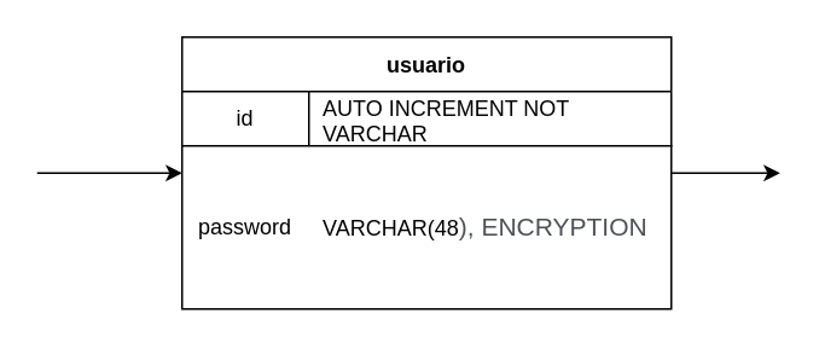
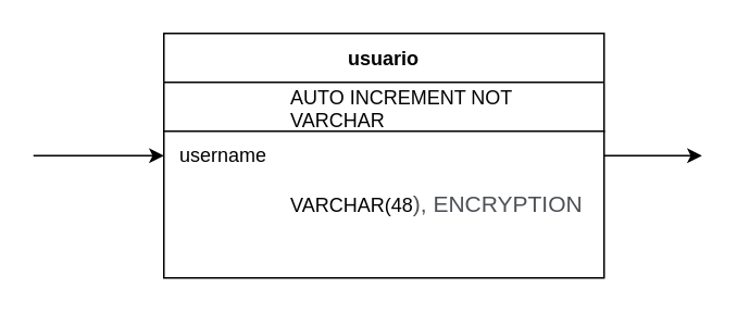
  <mxCell id="0" />
  <mxCell id="1" parent="0" />
  <mxCell id="2" value="usuario" style="shape=table;startSize=30;container=1;collapsible=0;childLayout=tableLayout;fixedRows=1;rowLines=0;fontStyle=1;align=center;" vertex="1" parent="1"><mxGeometry x="100" y="20" width="270" height="150" as="geometry" /></mxCell>
  <mxCell id="3" value="" style="shape=partialRectangle;html=1;whiteSpace=wrap;collapsible=0;dropTarget=0;pointerEvents=0;fillColor=none;top=0;left=0;bottom=1;right=0;points=[[0,0.5],[1,0.5]];portConstraint=eastwest;" vertex="1" parent="2"><mxGeometry y="30" width="270" height="30" as="geometry" /></mxCell>
- <mxCell id="4" value="id" style="shape=partialRectangle;html=1;whiteSpace=wrap;connectable=0;fillColor=none;top=0;left=0;bottom=0;right=0;overflow=hidden;" vertex="1" parent="3"><mxGeometry width="70" height="30" as="geometry" /></mxCell>
  <mxCell id="5" value="AUTO INCREMENT NOT VARCHAR" style="shape=partialRectangle;html=1;whiteSpace=wrap;connectable=0;fillColor=none;top=0;left=0;bottom=0;right=0;align=left;spacingLeft=6;overflow=hidden;" vertex="1" parent="3"><mxGeometry x="70" width="200" height="30" as="geometry" /></mxCell>
  <mxCell id="6" value="" style="shape=partialRectangle;html=1;whiteSpace=wrap;collapsible=0;dropTarget=0;pointerEvents=0;fillColor=none;top=0;left=0;bottom=0;right=0;points=[[0,0.5],[1,0.5]];portConstraint=eastwest;" vertex="1" parent="2"><mxGeometry y="60" width="270" height="30" as="geometry" /></mxCell>
+ <mxCell id="7" value="&amp;nbsp;username" style="shape=partialRectangle;html=1;whiteSpace=wrap;connectable=0;fillColor=none;top=0;left=0;bottom=0;right=0;overflow=hidden;" vertex="1" parent="6"><mxGeometry width="70" height="30" as="geometry" /></mxCell>
  <mxCell id="8" value="" style="shape=partialRectangle;html=1;whiteSpace=wrap;collapsible=0;dropTarget=0;pointerEvents=0;fillColor=none;top=0;left=0;bottom=0;right=0;points=[[0,0.5],[1,0.5]];portConstraint=eastwest;" vertex="1" parent="2"><mxGeometry y="90" width="270" height="30" as="geometry" /></mxCell>
- <mxCell id="9" value="password" style="shape=partialRectangle;html=1;whiteSpace=wrap;connectable=0;fillColor=none;top=0;left=0;bottom=0;right=0;overflow=hidden;" vertex="1" parent="8"><mxGeometry width="70" height="30" as="geometry" /></mxCell>
  <mxCell id="10" value="VARCHAR(48&lt;span style=&quot;color: rgb(77 , 81 , 86) ; font-family: &amp;#34;arial&amp;#34; , sans-serif ; font-size: 14px ; background-color: rgb(255 , 255 , 255)&quot;&gt;),&amp;nbsp;&lt;/span&gt;&lt;font color=&quot;#4d5156&quot; face=&quot;arial, sans-serif&quot;&gt;&lt;span style=&quot;font-size: 14px&quot;&gt;ENCRYPTION&lt;/span&gt;&lt;/font&gt;" style="shape=partialRectangle;html=1;whiteSpace=wrap;connectable=0;fillColor=none;top=0;left=0;bottom=0;right=0;align=left;spacingLeft=6;overflow=hidden;" vertex="1" parent="8"><mxGeometry x="70" width="200" height="30" as="geometry" /></mxCell>
  <mxCell id="11" value="" style="endArrow=classic;html=1;entryX=0;entryY=0.5;entryDx=0;entryDy=0;" edge="1" parent="1" target="6"><mxGeometry width="50" height="50" relative="1" as="geometry"><mxPoint x="20" y="95" as="sourcePoint" /><mxPoint x="420" y="110" as="targetPoint" /></mxGeometry></mxCell>
  <mxCell id="12" value="" style="endArrow=classic;html=1;exitX=1;exitY=0.5;exitDx=0;exitDy=0;" edge="1" parent="1" source="6"><mxGeometry width="50" height="50" relative="1" as="geometry"><mxPoint x="30" y="105" as="sourcePoint" /><mxPoint x="430" y="95" as="targetPoint" /></mxGeometry></mxCell>
